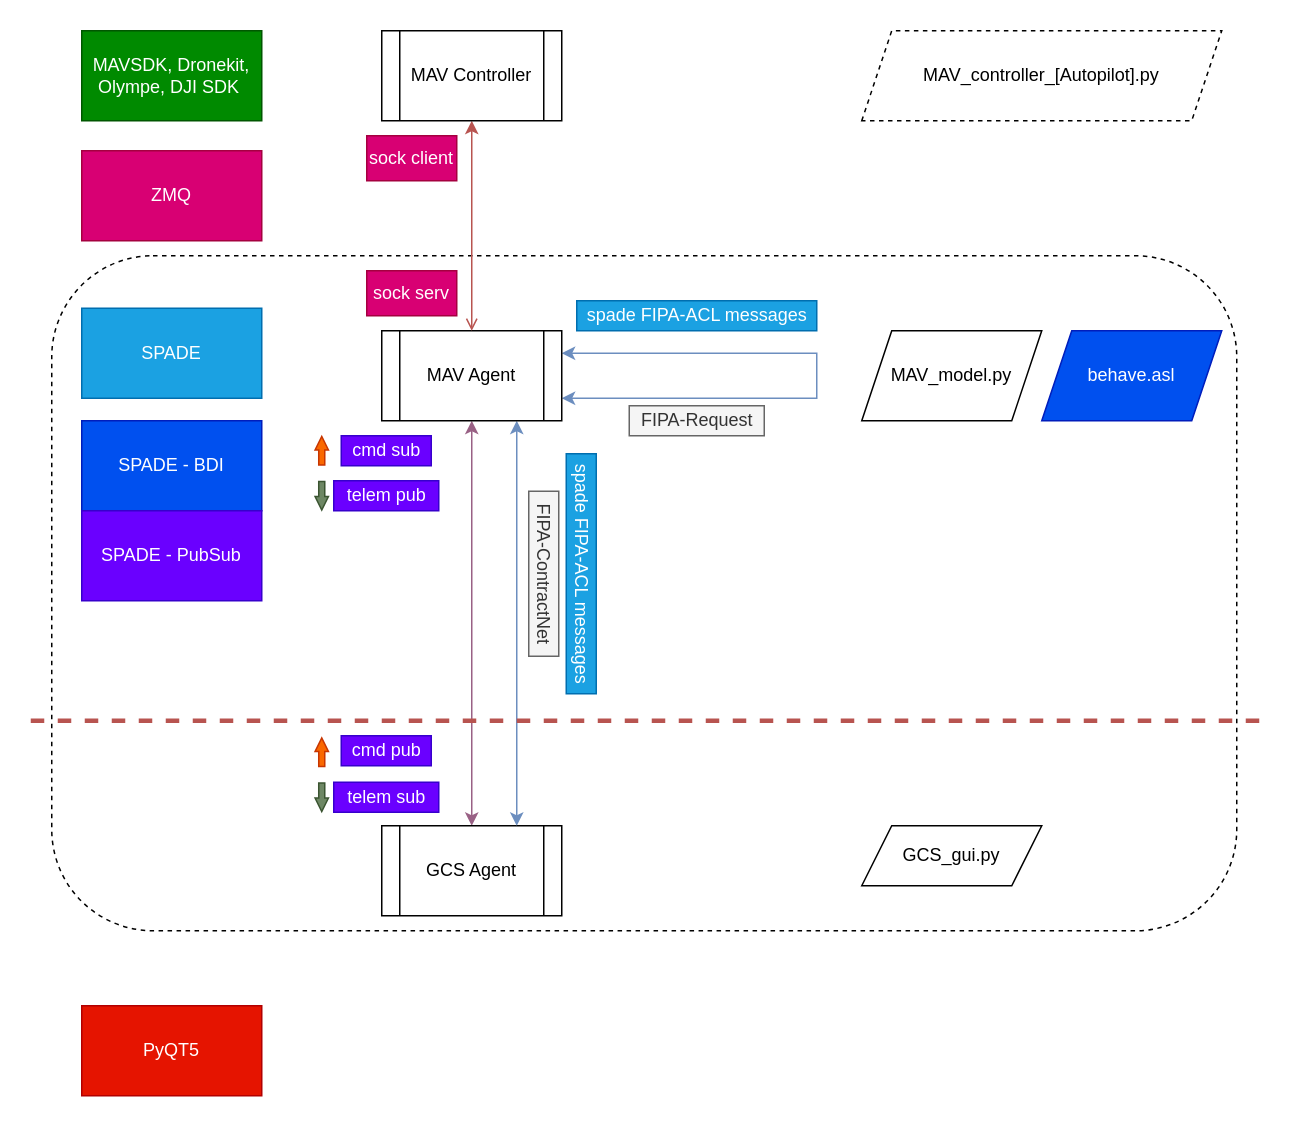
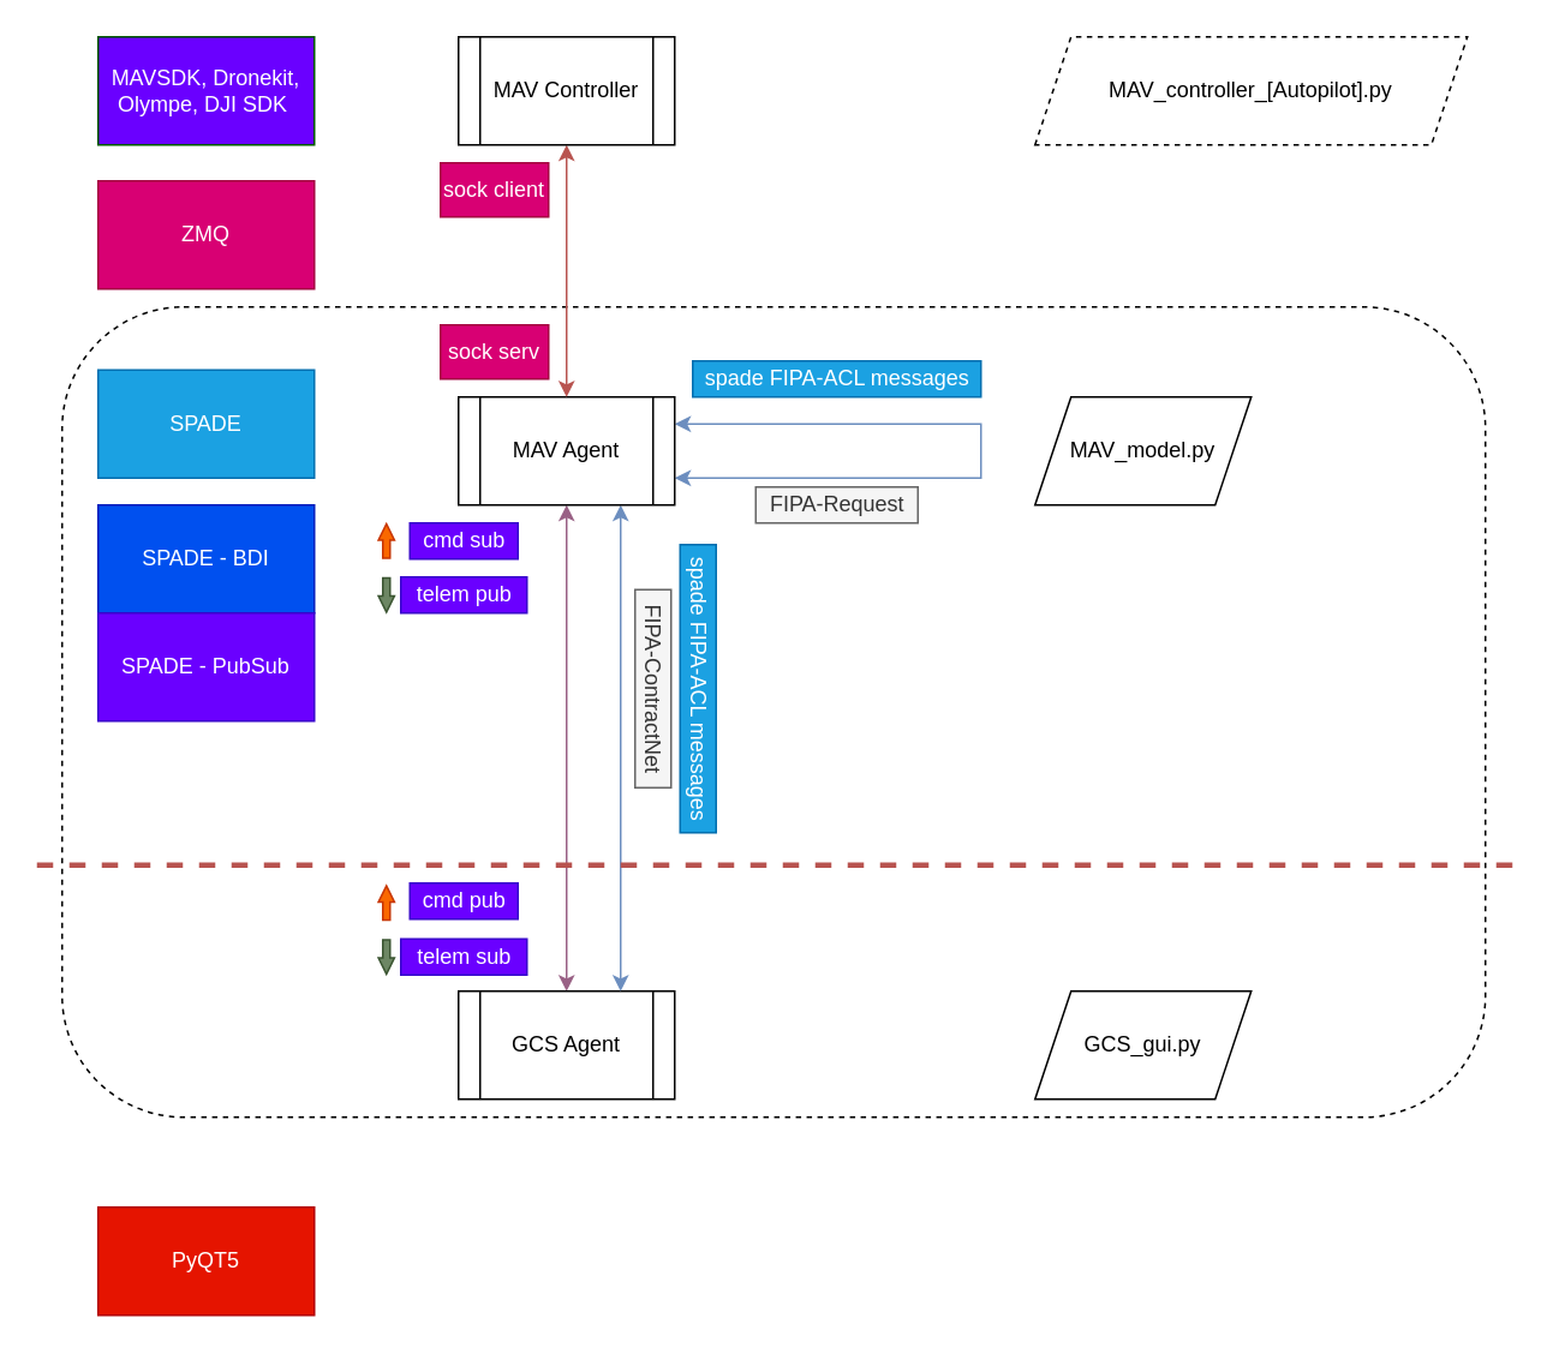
  <mxCell id="0" />
  <mxCell id="1" parent="0" />
  <mxCell id="2" value="" style="rounded=1;whiteSpace=wrap;html=1;dashed=1;fillColor=none;sketch=0;strokeWidth=1;perimeterSpacing=1;glass=0;" vertex="1" parent="1"><mxGeometry x="34" y="170" width="790" height="450" as="geometry" /></mxCell>
  <mxCell id="3" value="PyQT5" style="rounded=0;whiteSpace=wrap;html=1;fillColor=#e51400;fontColor=#ffffff;strokeColor=#B20000;" vertex="1" parent="1"><mxGeometry x="54" y="670" width="120" height="60" as="geometry" /></mxCell>
  <mxCell id="4" style="edgeStyle=orthogonalEdgeStyle;rounded=0;orthogonalLoop=1;jettySize=auto;html=1;exitX=0.5;exitY=0;exitDx=0;exitDy=0;entryX=0.5;entryY=1;entryDx=0;entryDy=0;startArrow=classic;startFill=1;fillColor=#e6d0de;strokeColor=#996185;gradientColor=#d5739d;" edge="1" parent="1" source="5" target="11"><mxGeometry relative="1" as="geometry" /></mxCell>
  <mxCell id="5" value="GCS Agent" style="shape=process;whiteSpace=wrap;html=1;backgroundOutline=1;" vertex="1" parent="1"><mxGeometry x="254" y="550" width="120" height="60" as="geometry" /></mxCell>
  <mxCell id="6" value="SPADE" style="rounded=0;whiteSpace=wrap;html=1;fillColor=#1ba1e2;fontColor=#ffffff;strokeColor=#006EAF;" vertex="1" parent="1"><mxGeometry x="54" y="205" width="120" height="60" as="geometry" /></mxCell>
  <mxCell id="7" value="SPADE - BDI" style="rounded=0;whiteSpace=wrap;html=1;fillColor=#0050ef;fontColor=#ffffff;strokeColor=#001DBC;" vertex="1" parent="1"><mxGeometry x="54" y="280" width="120" height="60" as="geometry" /></mxCell>
  <mxCell id="8" value="SPADE - PubSub" style="rounded=0;whiteSpace=wrap;html=1;fillColor=#6a00ff;fontColor=#ffffff;strokeColor=#3700CC;" vertex="1" parent="1"><mxGeometry x="54" y="340" width="120" height="60" as="geometry" /></mxCell>
  <mxCell id="9" style="edgeStyle=orthogonalEdgeStyle;rounded=0;orthogonalLoop=1;jettySize=auto;html=1;exitX=0.75;exitY=1;exitDx=0;exitDy=0;entryX=0.75;entryY=0;entryDx=0;entryDy=0;startArrow=classic;startFill=1;fillColor=#dae8fc;strokeColor=#6c8ebf;gradientColor=#7ea6e0;" edge="1" parent="1" source="11" target="5"><mxGeometry relative="1" as="geometry" /></mxCell>
  <mxCell id="10" style="edgeStyle=orthogonalEdgeStyle;rounded=0;orthogonalLoop=1;jettySize=auto;html=1;exitX=1;exitY=0.25;exitDx=0;exitDy=0;startArrow=classic;startFill=1;entryX=1;entryY=0.75;entryDx=0;entryDy=0;fillColor=#dae8fc;gradientColor=#7ea6e0;strokeColor=#6c8ebf;" edge="1" parent="1" source="11" target="11"><mxGeometry relative="1" as="geometry"><mxPoint x="404" y="260" as="targetPoint" /><Array as="points"><mxPoint x="544" y="235" /><mxPoint x="544" y="265" /></Array></mxGeometry></mxCell>
  <mxCell id="11" value="MAV Agent" style="shape=process;whiteSpace=wrap;html=1;backgroundOutline=1;" vertex="1" parent="1"><mxGeometry x="254" y="220" width="120" height="60" as="geometry" /></mxCell>
- <mxCell id="12" style="edgeStyle=orthogonalEdgeStyle;rounded=0;orthogonalLoop=1;jettySize=auto;html=1;exitX=0.5;exitY=1;exitDx=0;exitDy=0;entryX=0.5;entryY=0;entryDx=0;entryDy=0;startArrow=classic;startFill=1;fillColor=#f8cecc;strokeColor=#b85450;endArrow=open;" edge="1" parent="1" source="13" target="11"><mxGeometry relative="1" as="geometry" /></mxCell>
+ <mxCell id="12" style="edgeStyle=orthogonalEdgeStyle;rounded=0;orthogonalLoop=1;jettySize=auto;html=1;exitX=0.5;exitY=1;exitDx=0;exitDy=0;entryX=0.5;entryY=0;entryDx=0;entryDy=0;startArrow=classic;startFill=1;fillColor=#f8cecc;strokeColor=#b85450;" edge="1" parent="1" source="13" target="11"><mxGeometry relative="1" as="geometry" /></mxCell>
  <mxCell id="13" value="MAV Controller" style="shape=process;whiteSpace=wrap;html=1;backgroundOutline=1;" vertex="1" parent="1"><mxGeometry x="254" y="20" width="120" height="60" as="geometry" /></mxCell>
- <mxCell id="14" value="MAVSDK, Dronekit,&lt;br&gt;Olympe, DJI SDK&amp;nbsp;" style="rounded=0;whiteSpace=wrap;html=1;fillColor=#008a00;fontColor=#ffffff;strokeColor=#005700;" vertex="1" parent="1"><mxGeometry x="54" y="20" width="120" height="60" as="geometry" /></mxCell>
+ <mxCell id="14" value="MAVSDK, Dronekit,&lt;br&gt;Olympe, DJI SDK&amp;nbsp;" style="rounded=0;whiteSpace=wrap;html=1;fillColor=#6a00ff;fontColor=#ffffff;strokeColor=#005700;" vertex="1" parent="1"><mxGeometry x="54" y="20" width="120" height="60" as="geometry" /></mxCell>
  <mxCell id="15" value="&lt;span&gt;MAV_controller_[Autopilot].py&lt;/span&gt;" style="shape=parallelogram;perimeter=parallelogramPerimeter;whiteSpace=wrap;html=1;fixedSize=1;dashed=1;" vertex="1" parent="1"><mxGeometry x="574" y="20" width="240" height="60" as="geometry" /></mxCell>
  <mxCell id="16" value="&lt;span&gt;MAV_model.py&lt;/span&gt;" style="shape=parallelogram;perimeter=parallelogramPerimeter;whiteSpace=wrap;html=1;fixedSize=1;" vertex="1" parent="1"><mxGeometry x="574" y="220" width="120" height="60" as="geometry" /></mxCell>
- <mxCell id="17" value="&lt;span&gt;GCS_gui.py&lt;/span&gt;" style="shape=parallelogram;perimeter=parallelogramPerimeter;whiteSpace=wrap;html=1;fixedSize=1;" vertex="1" parent="1"><mxGeometry x="574" y="550" width="120" height="40" as="geometry" /></mxCell>
+ <mxCell id="17" value="&lt;span&gt;GCS_gui.py&lt;/span&gt;" style="shape=parallelogram;perimeter=parallelogramPerimeter;whiteSpace=wrap;html=1;fixedSize=1;" vertex="1" parent="1"><mxGeometry x="574" y="550" width="120" height="60" as="geometry" /></mxCell>
  <mxCell id="18" value="ZMQ" style="rounded=0;whiteSpace=wrap;html=1;fillColor=#d80073;fontColor=#ffffff;strokeColor=#A50040;" vertex="1" parent="1"><mxGeometry x="54" y="100" width="120" height="60" as="geometry" /></mxCell>
  <mxCell id="19" value="" style="endArrow=none;dashed=1;html=1;rounded=0;strokeWidth=3;fillColor=#f8cecc;gradientColor=#ea6b66;strokeColor=#b85450;" edge="1" parent="1"><mxGeometry width="50" height="50" relative="1" as="geometry"><mxPoint x="20" y="480" as="sourcePoint" /><mxPoint x="840" y="480" as="targetPoint" /></mxGeometry></mxCell>
  <mxCell id="20" value="telem sub" style="text;html=1;align=center;verticalAlign=middle;resizable=0;points=[];autosize=1;strokeColor=#3700CC;fillColor=#6a00ff;fontColor=#ffffff;" vertex="1" parent="1"><mxGeometry x="222" y="521" width="70" height="20" as="geometry" /></mxCell>
  <mxCell id="21" value="telem pub" style="text;html=1;align=center;verticalAlign=middle;resizable=0;points=[];autosize=1;strokeColor=#3700CC;fillColor=#6a00ff;fontColor=#ffffff;rotation=0;" vertex="1" parent="1"><mxGeometry x="222" y="320" width="70" height="20" as="geometry" /></mxCell>
  <mxCell id="22" value="cmd pub" style="text;html=1;align=center;verticalAlign=middle;resizable=0;points=[];autosize=1;strokeColor=#3700CC;fillColor=#6a00ff;fontColor=#ffffff;" vertex="1" parent="1"><mxGeometry x="227" y="490" width="60" height="20" as="geometry" /></mxCell>
  <mxCell id="23" value="cmd sub" style="text;html=1;align=center;verticalAlign=middle;resizable=0;points=[];autosize=1;strokeColor=#3700CC;fillColor=#6a00ff;fontColor=#ffffff;rotation=0;" vertex="1" parent="1"><mxGeometry x="227" y="290" width="60" height="20" as="geometry" /></mxCell>
  <mxCell id="24" value="sock serv" style="text;html=1;strokeColor=#A50040;fillColor=#d80073;align=center;verticalAlign=middle;whiteSpace=wrap;rounded=0;fontColor=#ffffff;" vertex="1" parent="1"><mxGeometry x="244" y="180" width="60" height="30" as="geometry" /></mxCell>
  <mxCell id="25" value="sock client" style="text;html=1;strokeColor=#A50040;fillColor=#d80073;align=center;verticalAlign=middle;whiteSpace=wrap;rounded=0;fontColor=#ffffff;" vertex="1" parent="1"><mxGeometry x="244" y="90" width="60" height="30" as="geometry" /></mxCell>
- <mxCell id="26" value="&lt;span&gt;behave.asl&lt;/span&gt;" style="shape=parallelogram;perimeter=parallelogramPerimeter;whiteSpace=wrap;html=1;fixedSize=1;fillColor=#0050ef;fontColor=#ffffff;strokeColor=#001DBC;" vertex="1" parent="1"><mxGeometry x="694" y="220" width="120" height="60" as="geometry" /></mxCell>
  <mxCell id="27" value="FIPA-Request" style="text;html=1;align=center;verticalAlign=middle;resizable=0;points=[];autosize=1;fillColor=#f5f5f5;strokeColor=#666666;fontColor=#333333;" vertex="1" parent="1"><mxGeometry x="419" y="270" width="90" height="20" as="geometry" /></mxCell>
  <mxCell id="28" value="spade FIPA-ACL messages" style="text;html=1;align=center;verticalAlign=middle;resizable=0;points=[];autosize=1;strokeColor=#006EAF;fillColor=#1ba1e2;fontColor=#ffffff;" vertex="1" parent="1"><mxGeometry x="384" y="200" width="160" height="20" as="geometry" /></mxCell>
  <mxCell id="29" value="FIPA-ContractNet" style="text;html=1;align=center;verticalAlign=middle;resizable=0;points=[];autosize=1;fillColor=#f5f5f5;strokeColor=#666666;fontColor=#333333;rotation=90;" vertex="1" parent="1"><mxGeometry x="307" y="372" width="110" height="20" as="geometry" /></mxCell>
  <mxCell id="30" value="spade FIPA-ACL messages" style="text;html=1;align=center;verticalAlign=middle;resizable=0;points=[];autosize=1;strokeColor=#006EAF;fillColor=#1ba1e2;fontColor=#ffffff;rotation=90;" vertex="1" parent="1"><mxGeometry x="307" y="372" width="160" height="20" as="geometry" /></mxCell>
  <mxCell id="31" value="" style="shape=flexArrow;endArrow=classic;html=1;rounded=0;fillColor=#fa6800;strokeColor=#C73500;endWidth=3.877;endSize=2.647;width=4.027;" edge="1" parent="1"><mxGeometry width="50" height="50" relative="1" as="geometry"><mxPoint x="214" y="310" as="sourcePoint" /><mxPoint x="214" y="290" as="targetPoint" /></mxGeometry></mxCell>
  <mxCell id="32" value="" style="shape=flexArrow;endArrow=classic;html=1;rounded=0;fillColor=#6d8764;strokeColor=#3A5431;endWidth=3.877;endSize=2.647;width=4.027;" edge="1" parent="1"><mxGeometry width="50" height="50" relative="1" as="geometry"><mxPoint x="214" y="320" as="sourcePoint" /><mxPoint x="214" y="340" as="targetPoint" /></mxGeometry></mxCell>
  <mxCell id="33" value="" style="shape=flexArrow;endArrow=classic;html=1;rounded=0;fillColor=#fa6800;strokeColor=#C73500;endWidth=3.877;endSize=2.647;width=4.027;" edge="1" parent="1"><mxGeometry width="50" height="50" relative="1" as="geometry"><mxPoint x="214" y="511" as="sourcePoint" /><mxPoint x="214" y="491" as="targetPoint" /></mxGeometry></mxCell>
  <mxCell id="34" value="" style="shape=flexArrow;endArrow=classic;html=1;rounded=0;fillColor=#6d8764;strokeColor=#3A5431;endWidth=3.877;endSize=2.647;width=4.027;" edge="1" parent="1"><mxGeometry width="50" height="50" relative="1" as="geometry"><mxPoint x="214" y="521" as="sourcePoint" /><mxPoint x="214" y="541" as="targetPoint" /></mxGeometry></mxCell>
